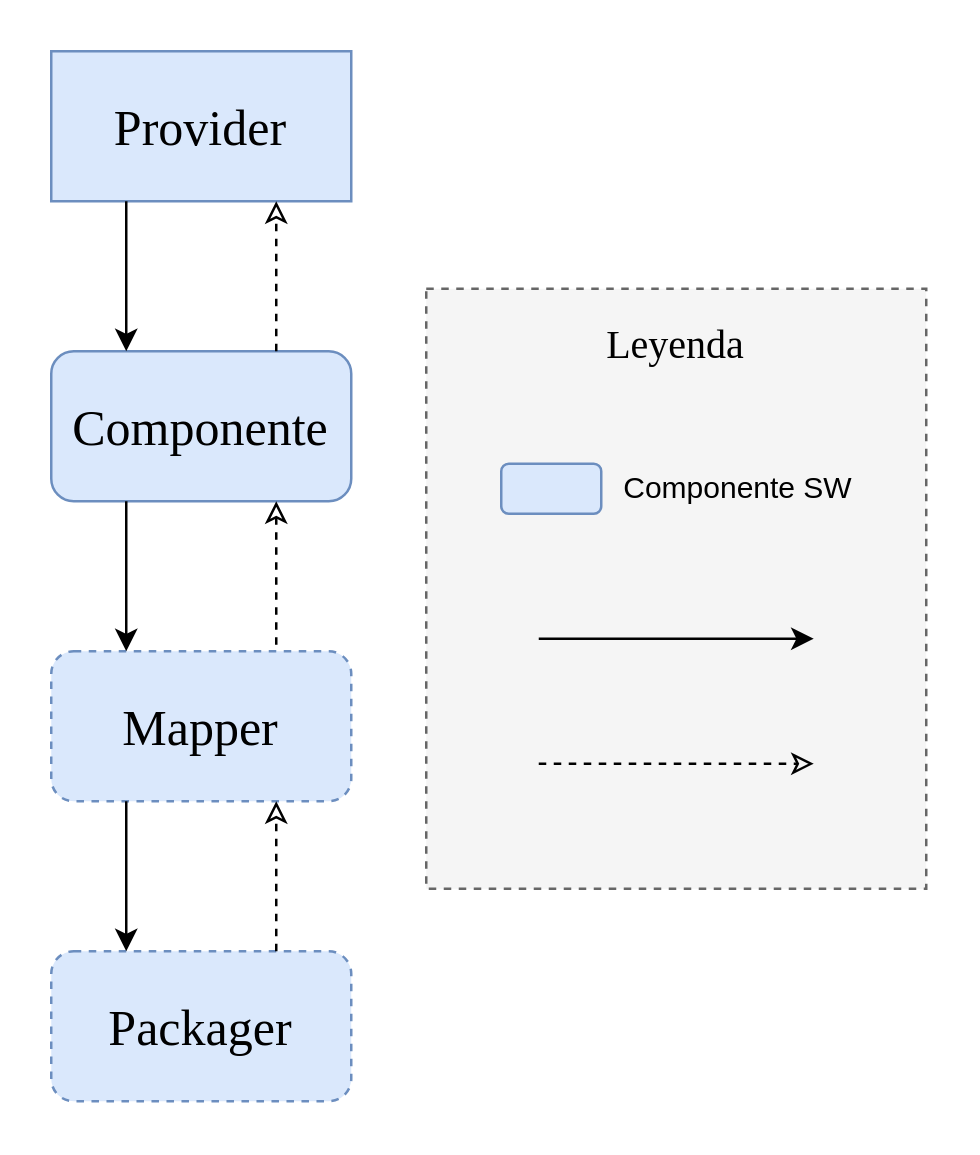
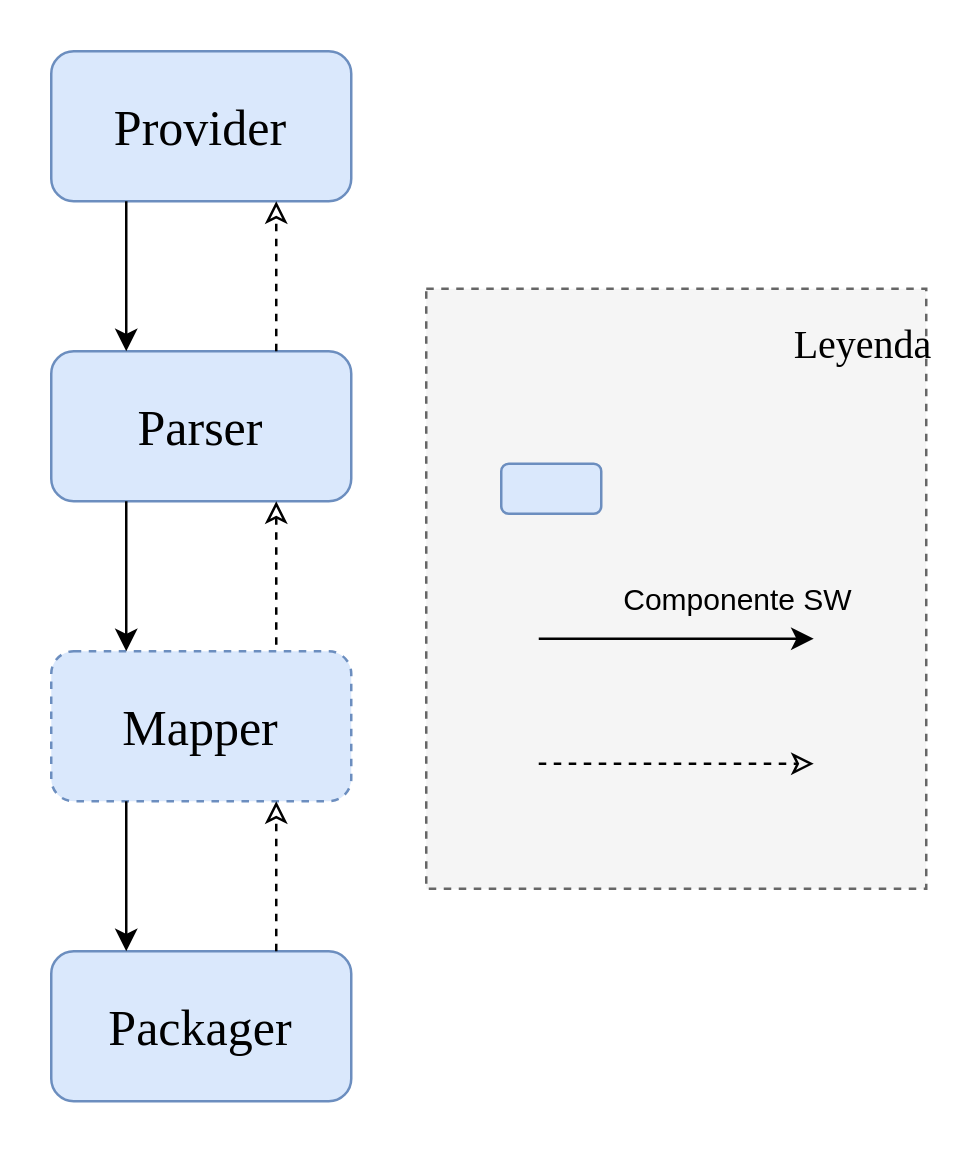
  <mxCell id="0" />
  <mxCell id="1" parent="0" />
  <mxCell id="2" value="" style="group" parent="1" vertex="1" connectable="0"><mxGeometry x="170" y="105" width="200" height="250" as="geometry" /></mxCell>
  <mxCell id="3" value="" style="rounded=0;whiteSpace=wrap;html=1;fontFamily=Roboto Slab;fontSource=https%3A%2F%2Ffonts.googleapis.com%2Fcss%3Ffamily%3DRoboto%2BSlab;fontSize=20;fillColor=#f5f5f5;strokeColor=#666666;fontColor=#333333;dashed=1;strokeWidth=1;glass=0;shadow=0;sketch=0;" parent="2" vertex="1"><mxGeometry y="10" width="200" height="240" as="geometry" /></mxCell>
- <mxCell id="4" value="&lt;font style=&quot;font-size: 16px&quot;&gt;Leyenda&lt;/font&gt;" style="text;html=1;strokeColor=none;fillColor=none;align=center;verticalAlign=middle;whiteSpace=wrap;rounded=0;shadow=0;glass=0;dashed=1;sketch=0;fontFamily=Roboto Slab;fontSource=https%3A%2F%2Ffonts.googleapis.com%2Fcss%3Ffamily%3DRoboto%2BSlab;fontSize=20;" parent="2" vertex="1"><mxGeometry x="80" y="20" width="40" height="20" as="geometry" /></mxCell>
+ <mxCell id="4" value="&lt;font style=&quot;font-size: 16px&quot;&gt;Leyenda&lt;/font&gt;" style="text;html=1;strokeColor=none;fillColor=none;align=center;verticalAlign=middle;whiteSpace=wrap;rounded=0;shadow=0;glass=0;dashed=1;sketch=0;fontFamily=Roboto Slab;fontSource=https%3A%2F%2Ffonts.googleapis.com%2Fcss%3Ffamily%3DRoboto%2BSlab;fontSize=20;" parent="2" vertex="1"><mxGeometry x="155" y="20" width="40" height="20" as="geometry" /></mxCell>
  <mxCell id="5" style="edgeStyle=orthogonalEdgeStyle;rounded=0;orthogonalLoop=1;jettySize=auto;html=1;startArrow=none;startFill=0;endArrow=classic;endFill=1;fontFamily=Roboto Slab;fontSource=https%3A%2F%2Ffonts.googleapis.com%2Fcss%3Ffamily%3DRoboto%2BSlab;fontSize=20;" parent="2" edge="1"><mxGeometry relative="1" as="geometry"><mxPoint x="45" y="150" as="sourcePoint" /><mxPoint x="155" y="150" as="targetPoint" /><Array as="points"><mxPoint x="45" y="150" /><mxPoint x="45" y="150" /></Array></mxGeometry></mxCell>
  <mxCell id="6" style="edgeStyle=orthogonalEdgeStyle;rounded=0;orthogonalLoop=1;jettySize=auto;html=1;startArrow=none;startFill=0;endArrow=classic;endFill=0;fontFamily=Roboto Slab;fontSource=https%3A%2F%2Ffonts.googleapis.com%2Fcss%3Ffamily%3DRoboto%2BSlab;fontSize=20;dashed=1;" parent="2" edge="1"><mxGeometry relative="1" as="geometry"><mxPoint x="45" y="200" as="sourcePoint" /><mxPoint x="155" y="200" as="targetPoint" /><Array as="points"><mxPoint x="45" y="200" /><mxPoint x="45" y="200" /></Array></mxGeometry></mxCell>
  <mxCell id="7" value="" style="rounded=1;whiteSpace=wrap;html=1;strokeColor=#6c8ebf;fillColor=#dae8fc;align=left;" parent="2" vertex="1"><mxGeometry x="30" y="80" width="40" height="20" as="geometry" /></mxCell>
- <mxCell id="8" value="Componente SW" style="text;html=1;strokeColor=none;fillColor=none;align=center;verticalAlign=middle;whiteSpace=wrap;rounded=0;shadow=0;glass=0;dashed=1;sketch=0;fontFamily=Helvetica;fontSize=12;" parent="2" vertex="1"><mxGeometry x="70" y="80" width="110" height="20" as="geometry" /></mxCell>
+ <mxCell id="8" value="Componente SW" style="text;html=1;strokeColor=none;fillColor=none;align=center;verticalAlign=middle;whiteSpace=wrap;rounded=0;shadow=0;glass=0;dashed=1;sketch=0;fontFamily=Helvetica;fontSize=12;" parent="2" vertex="1"><mxGeometry x="70" y="125" width="110" height="20" as="geometry" /></mxCell>
  <mxCell id="9" value="" style="group" parent="1" vertex="1" connectable="0"><mxGeometry x="20" y="20" width="120" height="420" as="geometry" /></mxCell>
- <mxCell id="10" value="&lt;font data-font-src=&quot;https://fonts.googleapis.com/css?family=Montserrat&quot; style=&quot;font-size: 20px;&quot;&gt;Provider&lt;/font&gt;" style="whiteSpace=wrap;html=1;fontFamily=Roboto Slab;fontSource=https%3A%2F%2Ffonts.googleapis.com%2Fcss%3Ffamily%3DRoboto%2BSlab;fontSize=20;fillColor=#dae8fc;strokeColor=#6c8ebf;rounded=0;" parent="9" vertex="1"><mxGeometry width="120" height="60" as="geometry" /></mxCell>
- <mxCell id="11" value="&lt;font data-font-src=&quot;https://fonts.googleapis.com/css?family=Montserrat&quot; style=&quot;font-size: 20px&quot;&gt;Componente&lt;/font&gt;" style="rounded=1;whiteSpace=wrap;html=1;fontFamily=Roboto Slab;fontSource=https%3A%2F%2Ffonts.googleapis.com%2Fcss%3Ffamily%3DRoboto%2BSlab;fontSize=20;fillColor=#dae8fc;strokeColor=#6c8ebf;" parent="9" vertex="1"><mxGeometry y="120" width="120" height="60" as="geometry" /></mxCell>
- <mxCell id="12" value="&lt;font data-font-src=&quot;https://fonts.googleapis.com/css?family=Montserrat&quot; style=&quot;font-size: 20px&quot;&gt;Packager&lt;/font&gt;" style="rounded=1;whiteSpace=wrap;html=1;fontFamily=Roboto Slab;fontSource=https%3A%2F%2Ffonts.googleapis.com%2Fcss%3Ffamily%3DRoboto%2BSlab;fontSize=20;fillColor=#dae8fc;strokeColor=#6c8ebf;dashed=1;" parent="9" vertex="1"><mxGeometry y="360" width="120" height="60" as="geometry" /></mxCell>
+ <mxCell id="10" value="&lt;font data-font-src=&quot;https://fonts.googleapis.com/css?family=Montserrat&quot; style=&quot;font-size: 20px;&quot;&gt;Provider&lt;/font&gt;" style="rounded=1;whiteSpace=wrap;html=1;fontFamily=Roboto Slab;fontSource=https%3A%2F%2Ffonts.googleapis.com%2Fcss%3Ffamily%3DRoboto%2BSlab;fontSize=20;fillColor=#dae8fc;strokeColor=#6c8ebf;" parent="9" vertex="1"><mxGeometry width="120" height="60" as="geometry" /></mxCell>
+ <mxCell id="11" value="&lt;font data-font-src=&quot;https://fonts.googleapis.com/css?family=Montserrat&quot; style=&quot;font-size: 20px&quot;&gt;Parser&lt;/font&gt;" style="rounded=1;whiteSpace=wrap;html=1;fontFamily=Roboto Slab;fontSource=https%3A%2F%2Ffonts.googleapis.com%2Fcss%3Ffamily%3DRoboto%2BSlab;fontSize=20;fillColor=#dae8fc;strokeColor=#6c8ebf;" parent="9" vertex="1"><mxGeometry y="120" width="120" height="60" as="geometry" /></mxCell>
+ <mxCell id="12" value="&lt;font data-font-src=&quot;https://fonts.googleapis.com/css?family=Montserrat&quot; style=&quot;font-size: 20px&quot;&gt;Packager&lt;/font&gt;" style="rounded=1;whiteSpace=wrap;html=1;fontFamily=Roboto Slab;fontSource=https%3A%2F%2Ffonts.googleapis.com%2Fcss%3Ffamily%3DRoboto%2BSlab;fontSize=20;fillColor=#dae8fc;strokeColor=#6c8ebf;" parent="9" vertex="1"><mxGeometry y="360" width="120" height="60" as="geometry" /></mxCell>
  <mxCell id="13" value="&lt;font data-font-src=&quot;https://fonts.googleapis.com/css?family=Montserrat&quot; style=&quot;font-size: 20px&quot;&gt;Mapper&lt;/font&gt;" style="rounded=1;whiteSpace=wrap;html=1;fontFamily=Roboto Slab;fontSource=https%3A%2F%2Ffonts.googleapis.com%2Fcss%3Ffamily%3DRoboto%2BSlab;fontSize=20;fillColor=#dae8fc;strokeColor=#6c8ebf;dashed=1;" parent="9" vertex="1"><mxGeometry y="240" width="120" height="60" as="geometry" /></mxCell>
  <mxCell id="14" style="edgeStyle=orthogonalEdgeStyle;rounded=0;orthogonalLoop=1;jettySize=auto;html=1;exitX=0.25;exitY=1;exitDx=0;exitDy=0;entryX=0.25;entryY=0;entryDx=0;entryDy=0;startArrow=none;startFill=0;fontFamily=Roboto Slab;fontSource=https%3A%2F%2Ffonts.googleapis.com%2Fcss%3Ffamily%3DRoboto%2BSlab;fontSize=20;" parent="9" source="10" target="11" edge="1"><mxGeometry relative="1" as="geometry" /></mxCell>
  <mxCell id="15" style="edgeStyle=orthogonalEdgeStyle;rounded=0;orthogonalLoop=1;jettySize=auto;html=1;exitX=0.75;exitY=0;exitDx=0;exitDy=0;entryX=0.75;entryY=1;entryDx=0;entryDy=0;startArrow=none;startFill=0;fontFamily=Roboto Slab;fontSource=https%3A%2F%2Ffonts.googleapis.com%2Fcss%3Ffamily%3DRoboto%2BSlab;fontSize=20;endArrow=classic;endFill=0;dashed=1;" parent="9" source="11" target="10" edge="1"><mxGeometry relative="1" as="geometry" /></mxCell>
  <mxCell id="16" style="edgeStyle=orthogonalEdgeStyle;rounded=0;orthogonalLoop=1;jettySize=auto;html=1;exitX=0.75;exitY=1;exitDx=0;exitDy=0;entryX=0.75;entryY=0;entryDx=0;entryDy=0;dashed=1;startArrow=classic;startFill=0;endArrow=none;endFill=0;fontFamily=Roboto Slab;fontSource=https%3A%2F%2Ffonts.googleapis.com%2Fcss%3Ffamily%3DRoboto%2BSlab;fontSize=20;" parent="9" source="11" target="13" edge="1"><mxGeometry relative="1" as="geometry" /></mxCell>
  <mxCell id="17" style="edgeStyle=orthogonalEdgeStyle;rounded=0;orthogonalLoop=1;jettySize=auto;html=1;exitX=0.25;exitY=1;exitDx=0;exitDy=0;entryX=0.25;entryY=0;entryDx=0;entryDy=0;startArrow=none;startFill=0;endArrow=classic;endFill=1;fontFamily=Roboto Slab;fontSource=https%3A%2F%2Ffonts.googleapis.com%2Fcss%3Ffamily%3DRoboto%2BSlab;fontSize=20;" parent="9" source="11" target="13" edge="1"><mxGeometry relative="1" as="geometry" /></mxCell>
  <mxCell id="18" style="edgeStyle=orthogonalEdgeStyle;rounded=0;orthogonalLoop=1;jettySize=auto;html=1;exitX=0.75;exitY=0;exitDx=0;exitDy=0;entryX=0.75;entryY=1;entryDx=0;entryDy=0;startArrow=none;startFill=0;endArrow=classic;endFill=0;fontColor=#000000;dashed=1;" parent="9" source="12" target="13" edge="1"><mxGeometry relative="1" as="geometry" /></mxCell>
  <mxCell id="19" style="edgeStyle=orthogonalEdgeStyle;rounded=0;orthogonalLoop=1;jettySize=auto;html=1;exitX=0.25;exitY=1;exitDx=0;exitDy=0;entryX=0.25;entryY=0;entryDx=0;entryDy=0;startArrow=none;startFill=0;endArrow=classic;endFill=1;fontFamily=Roboto Slab;fontSource=https%3A%2F%2Ffonts.googleapis.com%2Fcss%3Ffamily%3DRoboto%2BSlab;fontSize=20;" parent="9" source="13" target="12" edge="1"><mxGeometry relative="1" as="geometry" /></mxCell>
